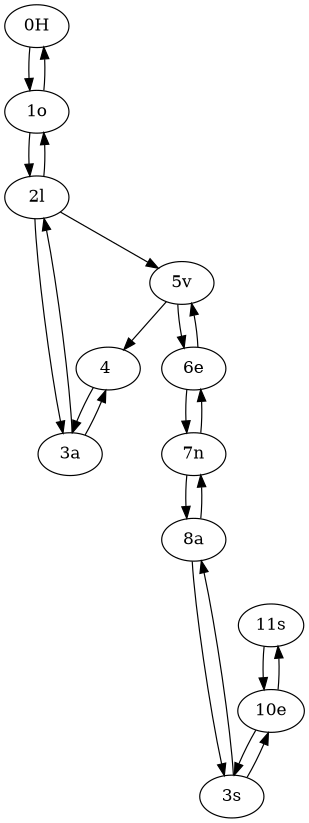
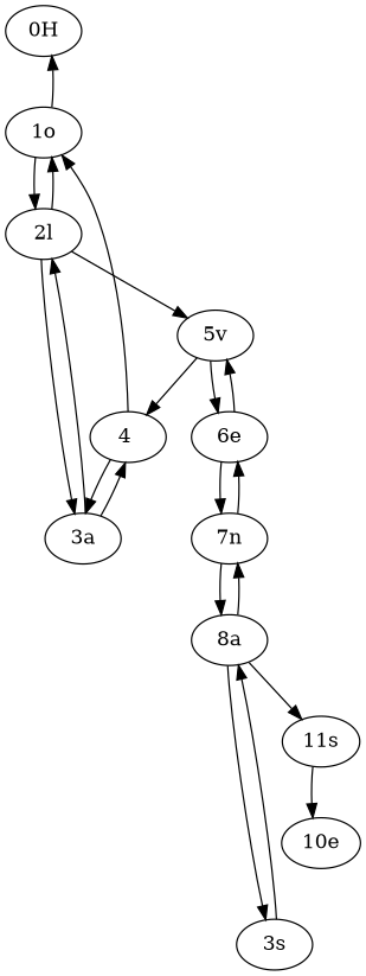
  digraph {
    rankdir=TB
    "0H"
    "1o"
    "2l"
    "3a"
    "5v"
    "4 "
    "6e"
    "7n"
    "8a"
    n10 [label="3s"]
    "10e"
    "11s"
-   "0H" -> "1o"
+   "4 " -> "1o"
    "1o" -> "0H"
    "1o" -> "2l"
    "2l" -> "1o"
    "2l" -> "3a"
    "2l" -> "5v"
    "3a" -> "2l"
    "3a" -> "4 "
    "5v" -> "4 "
    "5v" -> "6e"
    "4 " -> "3a"
    "6e" -> "5v"
    "6e" -> "7n"
    "7n" -> "6e"
    "7n" -> "8a"
    "8a" -> "7n"
    "8a" -> n10
    n10 -> "8a"
-   n10 -> "10e"
-   "10e" -> n10
-   "10e" -> "11s"
+   "8a" -> "11s"
    "11s" -> "10e"
  }
